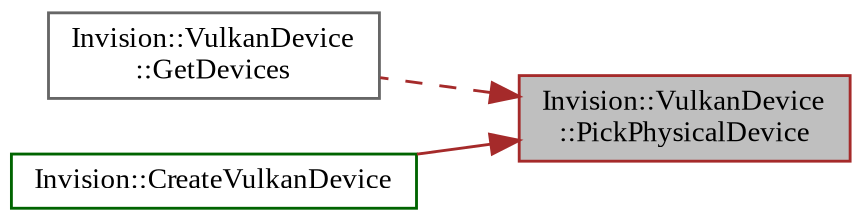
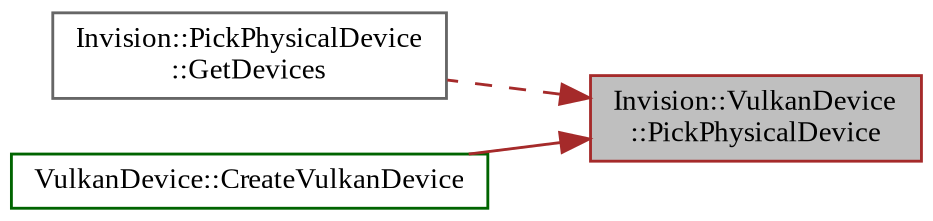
  digraph {
    fontname="Liberation Serif"
    rankdir=RL
    node [fillcolor=white fontname="Liberation Serif" fontsize=10 shape=record style=filled]
    edge [color=brown dir=back fontname="Liberation Serif" fontsize=10 labelfontname=Helvetica labelfontsize=10]
    n1 [color=brown fillcolor=grey75 fontcolor=black height=0.2 label="Invision::VulkanDevice\l::PickPhysicalDevice" width=0.4]
-   n2 [color=gray40 height=0.2 label="Invision::VulkanDevice\l::GetDevices" width=0.4]
-   n3 [color=darkgreen height=0.2 label="Invision::CreateVulkanDevice" width=0.4]
+   n2 [color=gray40 height=0.2 label="Invision::PickPhysicalDevice\l::GetDevices" width=0.4]
+   n3 [color=darkgreen height=0.2 label="VulkanDevice::CreateVulkanDevice" width=0.4]
    n1 -> n2 [style=dashed]
    n1 -> n3 [style=solid]
  }
